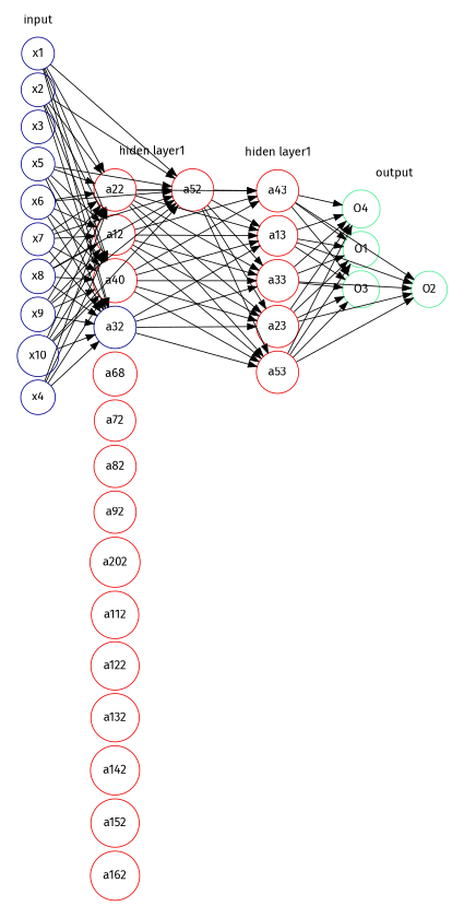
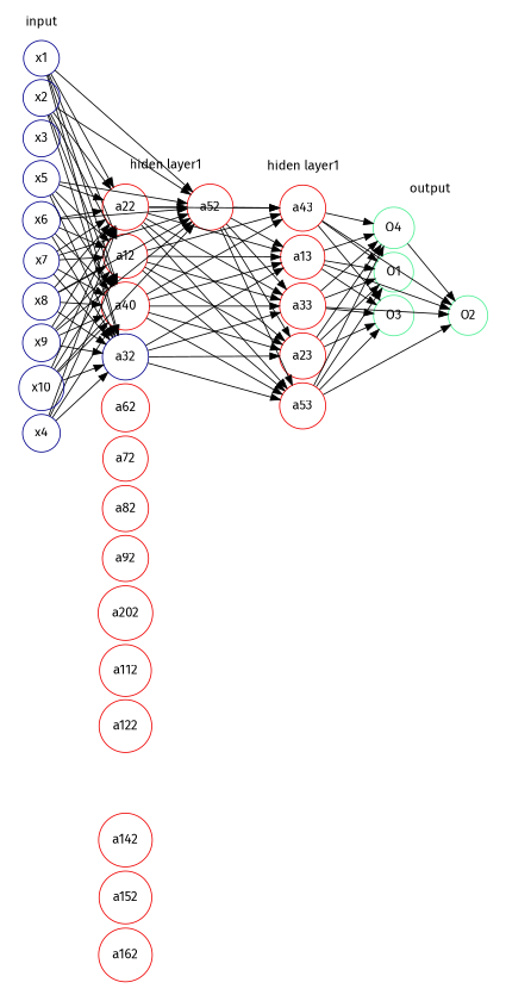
  digraph {
    fontname="Fira Sans"
    nodesep=.05
    rankdir=LR
    splines=line
    node [color=red2 fontname="Fira Sans" shape=circle style=solid]
    edge [fontname="Fira Sans"]
    x1 [color=blue4]
    x2 [color=blue4]
    x3 [color=blue4]
    x4 [color=blue4]
    x5 [color=blue4]
    x6 [color=blue4]
    x7 [color=blue4]
    x8 [color=blue4]
    x9 [color=blue4]
    x10 [color=blue4]
    a12
    a22
    a32 [color=blue4]
    n14 [label=a40]
    a52
-   a62 [label=a68]
+   a62
    a72
    a82
    a92
    n20 [label=a202]
    a112
    a122
-   a132
    a142
    a152
    a162
    a13
    a23
    a33
    a43
    a53
    O1 [color=seagreen2]
    O2 [color=seagreen2]
    O3 [color=seagreen2]
    O4 [color=seagreen2]
    subgraph cluster_1 {
      color=white
      label=input
      x1
      x2
      x3
      x4
      x5
      x6
      x7
      x8
      x9
      x10
    }
    subgraph cluster_2 {
      color=white
      label="hiden layer1"
      a12
      a22
      a32
      n14
      a52
      a62
      a72
      a82
      a92
      n20
      a112
      a122
-     a132
      a142
      a152
      a162
    }
    subgraph cluster_3 {
      color=white
      label="hiden layer1"
      a13
      a23
      a33
      a43
      a53
    }
    subgraph cluster_4 {
      color=white
      label=output
      O1
      O2
      O3
      O4
    }
    x1 -> a12
    x1 -> a22
    x1 -> a32
    x1 -> n14
    x1 -> a52
    x2 -> a12
    x2 -> a22
    x2 -> a32
    x2 -> n14
    x2 -> a52
    x4 -> a12
    x4 -> a22
    x4 -> a32
    x4 -> n14
    x5 -> a12
    x5 -> a22
    x5 -> a32
    x5 -> n14
    x5 -> a52
    x6 -> a12
    x6 -> a22
    x6 -> a32
    x6 -> n14
    x6 -> a52
    x7 -> a12
    x7 -> a22
    x7 -> a32
    x7 -> n14
    x7 -> a52
    x8 -> a12
    x8 -> a22
    x8 -> a32
    x8 -> n14
    x8 -> a52
    x9 -> a12
    x9 -> a22
    x9 -> a32
    x9 -> n14
    x9 -> a52
    x10 -> a12
    x10 -> a22
    x10 -> a32
    x10 -> n14
    x10 -> a52
    a12 -> a13
    a12 -> a23
    a12 -> a33
    a12 -> a43
    a12 -> a53
    a22 -> a52
    a22 -> a13
    a22 -> a23
    a22 -> a33
    a22 -> a43
    a22 -> a53
    a32 -> a13
    a32 -> a23
    a32 -> a33
    a32 -> a53
    n14 -> a13
    n14 -> a23
    n14 -> a33
    n14 -> a43
    n14 -> a53
    a52 -> a13
    a52 -> a23
    a52 -> a33
    a52 -> a43
    a52 -> a53
    a13 -> O1
    a13 -> O2
    a13 -> O3
    a13 -> O4
    a23 -> O1
-   a23 -> O2
+   O4 -> O2
    a23 -> O3
    a23 -> O4
    a33 -> O1
    a33 -> O2
    a33 -> O3
    a33 -> O4
    a43 -> O1
    a43 -> O2
    a43 -> O3
    a43 -> O4
    a53 -> O1
    a53 -> O2
    a53 -> O3
    a53 -> O4
  }
